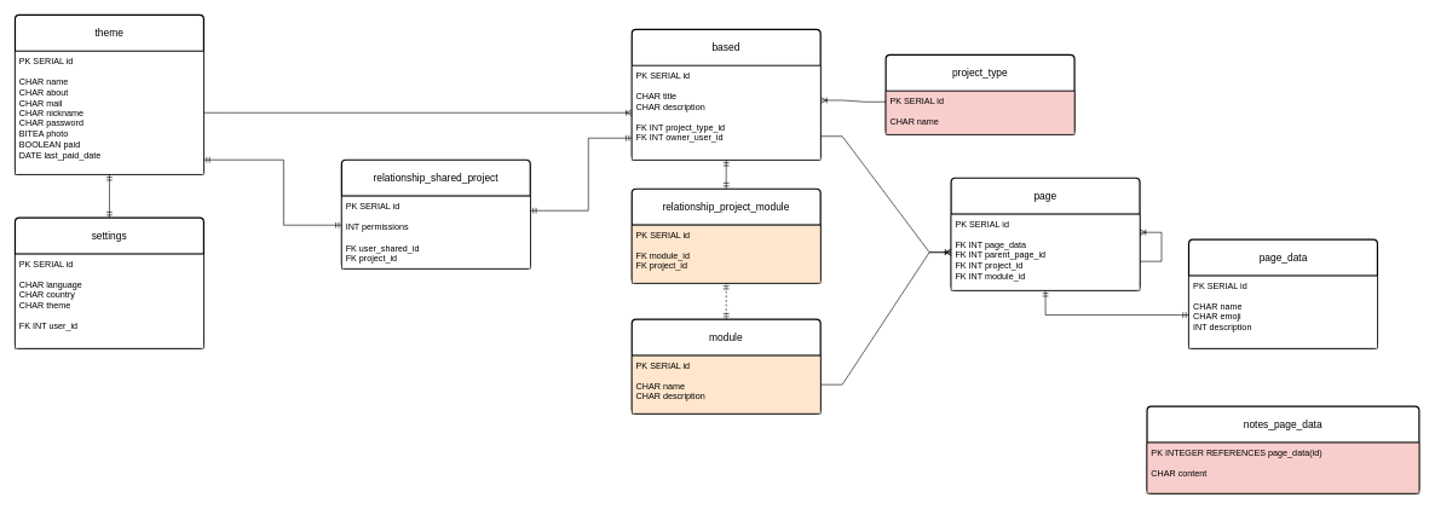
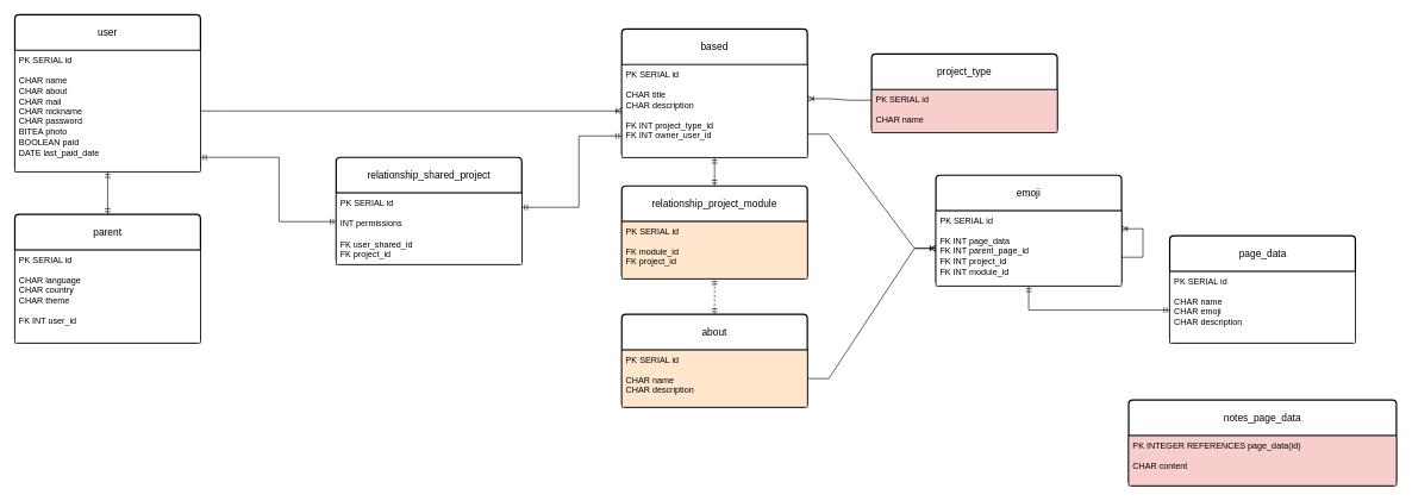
  <mxCell id="0" />
  <mxCell id="1" parent="0" />
- <mxCell id="2" value="theme" style="swimlane;childLayout=stackLayout;horizontal=1;startSize=50;horizontalStack=0;rounded=1;fontSize=14;fontStyle=0;strokeWidth=2;resizeParent=0;resizeLast=1;shadow=0;dashed=0;align=center;arcSize=4;whiteSpace=wrap;html=1;swimlaneLine=1;" parent="1" vertex="1"><mxGeometry x="20" y="20" width="260" height="220" as="geometry" /></mxCell>
+ <mxCell id="2" value="user" style="swimlane;childLayout=stackLayout;horizontal=1;startSize=50;horizontalStack=0;rounded=1;fontSize=14;fontStyle=0;strokeWidth=2;resizeParent=0;resizeLast=1;shadow=0;dashed=0;align=center;arcSize=4;whiteSpace=wrap;html=1;swimlaneLine=1;" parent="1" vertex="1"><mxGeometry x="20" y="20" width="260" height="220" as="geometry" /></mxCell>
  <mxCell id="3" value="PK SERIAL id&lt;div&gt;&lt;br&gt;&lt;div&gt;CHAR name&lt;/div&gt;&lt;div&gt;CHAR about&lt;/div&gt;&lt;div&gt;CHAR mail&lt;/div&gt;&lt;div&gt;CHAR nickname&lt;/div&gt;&lt;div&gt;CHAR password&lt;/div&gt;&lt;div&gt;BITEA photo&lt;/div&gt;&lt;div&gt;BOOLEAN paid&lt;/div&gt;&lt;/div&gt;&lt;div&gt;DATE last_paid_date&lt;/div&gt;" style="align=left;spacingLeft=4;fontSize=12;verticalAlign=top;resizable=0;rotatable=0;part=1;html=1;swimlaneLine=1;shadow=0;" parent="2" vertex="1"><mxGeometry y="50" width="260" height="170" as="geometry" /></mxCell>
  <mxCell id="4" value="based" style="swimlane;childLayout=stackLayout;horizontal=1;startSize=50;horizontalStack=0;rounded=1;fontSize=14;fontStyle=0;strokeWidth=2;resizeParent=0;resizeLast=1;shadow=0;dashed=0;align=center;arcSize=4;whiteSpace=wrap;html=1;swimlaneLine=1;" parent="1" vertex="1"><mxGeometry x="870" y="40" width="260" height="180" as="geometry" /></mxCell>
  <mxCell id="5" value="PK SERIAL id&lt;div&gt;&lt;br&gt;&lt;/div&gt;&lt;div&gt;CHAR title&lt;/div&gt;&lt;div&gt;CHAR description&lt;/div&gt;&lt;div&gt;&lt;br&gt;&lt;/div&gt;&lt;div&gt;FK INT project_type_id&lt;/div&gt;&lt;div&gt;&lt;span style=&quot;background-color: initial;&quot;&gt;FK INT owner_user_id&lt;/span&gt;&lt;br&gt;&lt;/div&gt;" style="align=left;spacingLeft=4;fontSize=12;verticalAlign=top;resizable=0;rotatable=0;part=1;html=1;swimlaneLine=1;shadow=0;" parent="4" vertex="1"><mxGeometry y="50" width="260" height="130" as="geometry" /></mxCell>
- <mxCell id="6" value="page" style="swimlane;childLayout=stackLayout;horizontal=1;startSize=50;horizontalStack=0;rounded=1;fontSize=14;fontStyle=0;strokeWidth=2;resizeParent=0;resizeLast=1;shadow=0;dashed=0;align=center;arcSize=4;whiteSpace=wrap;html=1;" parent="1" vertex="1"><mxGeometry x="1310" y="245" width="260" height="155" as="geometry" /></mxCell>
+ <mxCell id="6" value="emoji" style="swimlane;childLayout=stackLayout;horizontal=1;startSize=50;horizontalStack=0;rounded=1;fontSize=14;fontStyle=0;strokeWidth=2;resizeParent=0;resizeLast=1;shadow=0;dashed=0;align=center;arcSize=4;whiteSpace=wrap;html=1;" parent="1" vertex="1"><mxGeometry x="1310" y="245" width="260" height="155" as="geometry" /></mxCell>
  <mxCell id="7" value="PK SERIAL id&lt;div&gt;&lt;br&gt;&lt;div&gt;FK INT page_data&lt;/div&gt;&lt;div&gt;&lt;span style=&quot;background-color: initial;&quot;&gt;FK INT parent_page_id&lt;/span&gt;&lt;br&gt;&lt;/div&gt;&lt;div&gt;&lt;span style=&quot;background-color: initial;&quot;&gt;FK INT project_id&lt;/span&gt;&lt;/div&gt;&lt;/div&gt;&lt;div&gt;FK INT module_id&lt;span style=&quot;background-color: initial;&quot;&gt;&lt;br&gt;&lt;/span&gt;&lt;/div&gt;" style="align=left;spacingLeft=4;fontSize=12;verticalAlign=top;resizable=0;rotatable=0;part=1;html=1;swimlaneLine=1;shadow=0;" parent="6" vertex="1"><mxGeometry y="50" width="260" height="105" as="geometry" /></mxCell>
  <mxCell id="8" value="" style="edgeStyle=orthogonalEdgeStyle;fontSize=12;html=1;endArrow=ERoneToMany;rounded=0;swimlaneLine=1;shadow=0;" parent="6" source="7" target="7" edge="1"><mxGeometry width="100" height="100" relative="1" as="geometry"><mxPoint x="270" y="120" as="sourcePoint" /><mxPoint x="261" y="75" as="targetPoint" /><Array as="points"><mxPoint x="290" y="115" /><mxPoint x="290" y="75" /></Array></mxGeometry></mxCell>
- <mxCell id="9" value="settings" style="swimlane;childLayout=stackLayout;horizontal=1;startSize=50;horizontalStack=0;rounded=1;fontSize=14;fontStyle=0;strokeWidth=2;resizeParent=0;resizeLast=1;shadow=0;dashed=0;align=center;arcSize=4;whiteSpace=wrap;html=1;swimlaneLine=1;" parent="1" vertex="1"><mxGeometry x="20" y="300" width="260" height="180" as="geometry" /></mxCell>
+ <mxCell id="9" value="parent" style="swimlane;childLayout=stackLayout;horizontal=1;startSize=50;horizontalStack=0;rounded=1;fontSize=14;fontStyle=0;strokeWidth=2;resizeParent=0;resizeLast=1;shadow=0;dashed=0;align=center;arcSize=4;whiteSpace=wrap;html=1;swimlaneLine=1;" parent="1" vertex="1"><mxGeometry x="20" y="300" width="260" height="180" as="geometry" /></mxCell>
  <mxCell id="10" value="PK SERIAL id&lt;div&gt;&lt;br&gt;&lt;/div&gt;&lt;div&gt;CHAR language&lt;/div&gt;&lt;div&gt;CHAR country&lt;/div&gt;&lt;div&gt;CHAR theme&lt;br&gt;&lt;div&gt;&lt;br&gt;&lt;div&gt;FK INT user_id&lt;/div&gt;&lt;/div&gt;&lt;/div&gt;" style="align=left;spacingLeft=4;fontSize=12;verticalAlign=top;resizable=0;rotatable=0;part=1;html=1;swimlaneLine=1;shadow=0;" parent="9" vertex="1"><mxGeometry y="50" width="260" height="130" as="geometry" /></mxCell>
  <mxCell id="11" value="project_type" style="swimlane;childLayout=stackLayout;horizontal=1;startSize=50;horizontalStack=0;rounded=1;fontSize=14;fontStyle=0;strokeWidth=2;resizeParent=0;resizeLast=1;shadow=0;dashed=0;align=center;arcSize=4;whiteSpace=wrap;html=1;swimlaneLine=1;" parent="1" vertex="1"><mxGeometry x="1220" y="75" width="260" height="110" as="geometry" /></mxCell>
  <mxCell id="12" value="PK SERIAL id&lt;div&gt;&lt;br&gt;&lt;/div&gt;&lt;div&gt;CHAR name&lt;/div&gt;" style="align=left;spacingLeft=4;fontSize=12;verticalAlign=top;resizable=0;rotatable=0;part=1;html=1;swimlaneLine=1;shadow=0;fillColor=#f8cecc;" parent="11" vertex="1"><mxGeometry y="50" width="260" height="60" as="geometry" /></mxCell>
- <mxCell id="13" value="module" style="swimlane;childLayout=stackLayout;horizontal=1;startSize=50;horizontalStack=0;rounded=1;fontSize=14;fontStyle=0;strokeWidth=2;resizeParent=0;resizeLast=1;shadow=0;dashed=0;align=center;arcSize=4;whiteSpace=wrap;html=1;swimlaneLine=1;" parent="1" vertex="1"><mxGeometry x="870" y="440" width="260" height="130" as="geometry" /></mxCell>
+ <mxCell id="13" value="about" style="swimlane;childLayout=stackLayout;horizontal=1;startSize=50;horizontalStack=0;rounded=1;fontSize=14;fontStyle=0;strokeWidth=2;resizeParent=0;resizeLast=1;shadow=0;dashed=0;align=center;arcSize=4;whiteSpace=wrap;html=1;swimlaneLine=1;" parent="1" vertex="1"><mxGeometry x="870" y="440" width="260" height="130" as="geometry" /></mxCell>
  <mxCell id="14" value="PK SERIAL id&lt;div&gt;&lt;br&gt;&lt;/div&gt;&lt;div&gt;CHAR name&lt;/div&gt;&lt;div&gt;CHAR description&lt;/div&gt;" style="align=left;spacingLeft=4;fontSize=12;verticalAlign=top;resizable=0;rotatable=0;part=1;html=1;swimlaneLine=1;shadow=0;fillColor=#ffe6cc;" parent="13" vertex="1"><mxGeometry y="50" width="260" height="80" as="geometry" /></mxCell>
  <mxCell id="15" value="notes_page_data" style="swimlane;childLayout=stackLayout;horizontal=1;startSize=50;horizontalStack=0;rounded=1;fontSize=14;fontStyle=0;strokeWidth=2;resizeParent=0;resizeLast=1;shadow=0;dashed=0;align=center;arcSize=4;whiteSpace=wrap;html=1;swimlaneLine=1;" parent="1" vertex="1"><mxGeometry x="1580" y="560" width="375" height="120" as="geometry" /></mxCell>
  <mxCell id="16" value="&lt;div&gt;&lt;span class=&quot;hljs-type&quot;&gt;PK INTEGER&lt;/span&gt;&amp;nbsp;&lt;span class=&quot;hljs-keyword&quot;&gt;REFERENCES page_data&lt;/span&gt;(id)&lt;/div&gt;&lt;div&gt;&lt;br&gt;&lt;/div&gt;&lt;div&gt;CHAR content&lt;/div&gt;" style="align=left;spacingLeft=4;fontSize=12;verticalAlign=top;resizable=0;rotatable=0;part=1;html=1;swimlaneLine=1;shadow=0;fillColor=#f8cecc;" parent="15" vertex="1"><mxGeometry y="50" width="375" height="70" as="geometry" /></mxCell>
  <mxCell id="17" value="page_data" style="swimlane;childLayout=stackLayout;horizontal=1;startSize=50;horizontalStack=0;rounded=1;fontSize=14;fontStyle=0;strokeWidth=2;resizeParent=0;resizeLast=1;shadow=0;dashed=0;align=center;arcSize=4;whiteSpace=wrap;html=1;swimlaneLine=1;" parent="1" vertex="1"><mxGeometry x="1637.5" y="330" width="260" height="150" as="geometry" /></mxCell>
- <mxCell id="18" value="PK SERIAL id&lt;div&gt;&lt;br&gt;&lt;/div&gt;&lt;div&gt;CHAR name&lt;/div&gt;&lt;div&gt;&lt;div&gt;&lt;span style=&quot;background-color: initial;&quot;&gt;CHAR emoji&lt;/span&gt;&lt;br&gt;&lt;/div&gt;&lt;div&gt;INT description&lt;/div&gt;&lt;/div&gt;" style="align=left;spacingLeft=4;fontSize=12;verticalAlign=top;resizable=0;rotatable=0;part=1;html=1;swimlaneLine=1;shadow=0;" parent="17" vertex="1"><mxGeometry y="50" width="260" height="100" as="geometry" /></mxCell>
+ <mxCell id="18" value="PK SERIAL id&lt;div&gt;&lt;br&gt;&lt;/div&gt;&lt;div&gt;CHAR name&lt;/div&gt;&lt;div&gt;&lt;div&gt;&lt;span style=&quot;background-color: initial;&quot;&gt;CHAR emoji&lt;/span&gt;&lt;br&gt;&lt;/div&gt;&lt;div&gt;CHAR description&lt;/div&gt;&lt;/div&gt;" style="align=left;spacingLeft=4;fontSize=12;verticalAlign=top;resizable=0;rotatable=0;part=1;html=1;swimlaneLine=1;shadow=0;" parent="17" vertex="1"><mxGeometry y="50" width="260" height="100" as="geometry" /></mxCell>
  <mxCell id="19" value="relationship_project_module" style="swimlane;childLayout=stackLayout;horizontal=1;startSize=50;horizontalStack=0;rounded=1;fontSize=14;fontStyle=0;strokeWidth=2;resizeParent=0;resizeLast=1;shadow=0;dashed=0;align=center;arcSize=4;whiteSpace=wrap;html=1;swimlaneLine=1;" parent="1" vertex="1"><mxGeometry x="870" y="260" width="260" height="130" as="geometry" /></mxCell>
  <mxCell id="20" value="PK SERIAL id&lt;div&gt;&lt;br&gt;&lt;/div&gt;&lt;div&gt;FK module_id&lt;/div&gt;&lt;div&gt;FK project_id&lt;/div&gt;" style="align=left;spacingLeft=4;fontSize=12;verticalAlign=top;resizable=0;rotatable=0;part=1;html=1;swimlaneLine=1;shadow=0;fillColor=#ffe6cc;" parent="19" vertex="1"><mxGeometry y="50" width="260" height="80" as="geometry" /></mxCell>
  <mxCell id="21" value="" style="edgeStyle=orthogonalEdgeStyle;fontSize=12;html=1;endArrow=ERmandOne;startArrow=ERmandOne;rounded=0;dashed=1;" parent="1" source="13" target="20" edge="1"><mxGeometry width="100" height="100" relative="1" as="geometry"><mxPoint x="740" y="510" as="sourcePoint" /><mxPoint x="840" y="410" as="targetPoint" /></mxGeometry></mxCell>
  <mxCell id="22" value="" style="edgeStyle=orthogonalEdgeStyle;fontSize=12;html=1;endArrow=ERmandOne;startArrow=ERmandOne;rounded=0;" parent="1" source="19" target="5" edge="1"><mxGeometry width="100" height="100" relative="1" as="geometry"><mxPoint x="1000" y="260" as="sourcePoint" /><mxPoint x="1010" y="400" as="targetPoint" /></mxGeometry></mxCell>
  <mxCell id="23" value="" style="edgeStyle=orthogonalEdgeStyle;fontSize=12;html=1;endArrow=ERmandOne;startArrow=ERmandOne;rounded=0;" parent="1" source="18" target="7" edge="1"><mxGeometry width="100" height="100" relative="1" as="geometry"><mxPoint x="1560" y="440" as="sourcePoint" /><mxPoint x="1390" y="420" as="targetPoint" /><Array as="points"><mxPoint x="1440" y="434" /></Array></mxGeometry></mxCell>
  <mxCell id="24" value="" style="edgeStyle=orthogonalEdgeStyle;fontSize=12;html=1;endArrow=ERmandOne;startArrow=ERmandOne;rounded=0;" parent="1" source="9" target="3" edge="1"><mxGeometry width="100" height="100" relative="1" as="geometry"><mxPoint x="670" y="460" as="sourcePoint" /><mxPoint x="670" y="410" as="targetPoint" /></mxGeometry></mxCell>
  <mxCell id="25" value="" style="edgeStyle=entityRelationEdgeStyle;fontSize=12;html=1;endArrow=ERoneToMany;rounded=0;" parent="1" source="14" target="7" edge="1"><mxGeometry width="100" height="100" relative="1" as="geometry"><mxPoint x="1470" y="600" as="sourcePoint" /><mxPoint x="1310" y="369" as="targetPoint" /><Array as="points"><mxPoint x="1290" y="480" /><mxPoint x="1362" y="440" /></Array></mxGeometry></mxCell>
  <mxCell id="26" value="" style="edgeStyle=entityRelationEdgeStyle;fontSize=12;html=1;endArrow=ERoneToMany;rounded=0;exitX=1;exitY=0.75;exitDx=0;exitDy=0;" parent="1" source="5" target="7" edge="1"><mxGeometry width="100" height="100" relative="1" as="geometry"><mxPoint x="1140" y="540" as="sourcePoint" /><mxPoint x="1309" y="320" as="targetPoint" /><Array as="points"><mxPoint x="1300" y="490" /><mxPoint x="1372" y="450" /></Array></mxGeometry></mxCell>
  <mxCell id="27" value="" style="edgeStyle=entityRelationEdgeStyle;fontSize=12;html=1;endArrow=ERoneToMany;rounded=0;entryX=1.002;entryY=0.368;entryDx=0;entryDy=0;exitX=0;exitY=0.25;exitDx=0;exitDy=0;entryPerimeter=0;" parent="1" source="12" target="5" edge="1"><mxGeometry width="100" height="100" relative="1" as="geometry"><mxPoint x="1140" y="198" as="sourcePoint" /><mxPoint x="1318" y="324" as="targetPoint" /><Array as="points"><mxPoint x="1310" y="500" /><mxPoint x="1382" y="460" /></Array></mxGeometry></mxCell>
  <mxCell id="28" value="" style="edgeStyle=entityRelationEdgeStyle;fontSize=12;html=1;endArrow=ERoneToMany;rounded=0;swimlaneLine=1;shadow=0;" parent="1" source="3" target="5" edge="1"><mxGeometry width="100" height="100" relative="1" as="geometry"><mxPoint x="660" y="200" as="sourcePoint" /><mxPoint x="1328" y="334" as="targetPoint" /><Array as="points"><mxPoint x="1320" y="510" /><mxPoint x="1392" y="470" /></Array></mxGeometry></mxCell>
  <mxCell id="29" value="relationship_shared_project" style="swimlane;childLayout=stackLayout;horizontal=1;startSize=50;horizontalStack=0;rounded=1;fontSize=14;fontStyle=0;strokeWidth=2;resizeParent=0;resizeLast=1;shadow=0;dashed=0;align=center;arcSize=4;whiteSpace=wrap;html=1;swimlaneLine=1;" parent="1" vertex="1"><mxGeometry x="470" y="220" width="260" height="150" as="geometry" /></mxCell>
  <mxCell id="30" value="PK SERIAL id&lt;div&gt;&lt;br&gt;&lt;/div&gt;&lt;div&gt;INT permissions&lt;br&gt;&lt;div&gt;&lt;br&gt;&lt;/div&gt;&lt;div&gt;FK user_shared_id&lt;/div&gt;&lt;div&gt;FK project_id&lt;/div&gt;&lt;/div&gt;" style="align=left;spacingLeft=4;fontSize=12;verticalAlign=top;resizable=0;rotatable=0;part=1;html=1;swimlaneLine=1;shadow=0;" parent="29" vertex="1"><mxGeometry y="50" width="260" height="100" as="geometry" /></mxCell>
  <mxCell id="31" value="" style="edgeStyle=orthogonalEdgeStyle;fontSize=12;html=1;endArrow=ERmandOne;startArrow=ERmandOne;rounded=0;" parent="1" source="30" target="3" edge="1"><mxGeometry width="100" height="100" relative="1" as="geometry"><mxPoint x="310" y="310" as="sourcePoint" /><mxPoint x="310" y="250" as="targetPoint" /><Array as="points"><mxPoint x="390" y="310" /><mxPoint x="390" y="220" /></Array></mxGeometry></mxCell>
  <mxCell id="32" value="" style="edgeStyle=orthogonalEdgeStyle;fontSize=12;html=1;endArrow=ERmandOne;startArrow=ERmandOne;rounded=0;" parent="1" source="30" target="5" edge="1"><mxGeometry width="100" height="100" relative="1" as="geometry"><mxPoint x="520" y="410" as="sourcePoint" /><mxPoint x="440" y="230" as="targetPoint" /><Array as="points"><mxPoint x="810" y="290" /><mxPoint x="810" y="190" /></Array></mxGeometry></mxCell>
